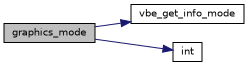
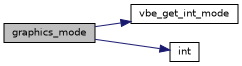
  digraph {
    rankdir=LR
    node [color=black fillcolor=white fontname=Helvetica fontsize=10 shape=record style=filled]
    edge [color=midnightblue fontname=Helvetica fontsize=10 labelfontname=Helvetica labelfontsize=10 style=solid]
    n1 [fillcolor=grey75 fontcolor=black height=0.2 label=graphics_mode width=0.4]
-   n2 [height=0.2 label=vbe_get_info_mode width=0.4]
+   n2 [height=0.2 label=vbe_get_int_mode width=0.4]
    n3 [height=0.2 label=int width=0.4]
    n1 -> n2
    n1 -> n3
  }
